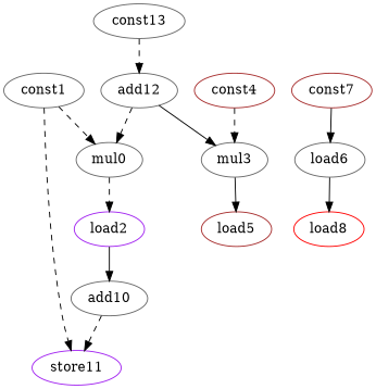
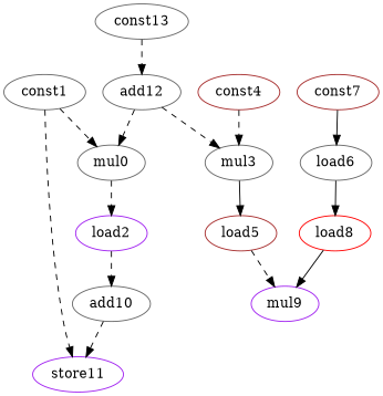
  digraph {
    node [color=gray40 opcode=load]
    edge [operand=0 style=dashed]
    mul0 [opcode=mul]
    load2 [color=purple]
    add10 [opcode=add]
    store11 [color=purple opcode=store]
    const1 [opcode=const]
    mul3 [opcode=mul]
    load5 [color=brown]
+   mul9 [color=purple opcode=mul]
    const4 [color=brown opcode=const]
    load8 [color=red]
    load6
    const7 [color=brown opcode=const]
    add12 [opcode=add]
    const13 [opcode=const]
    mul0 -> load2
-   load2 -> add10 [operand=1 style=solid]
+   load2 -> add10 [operand=1]
    add10 -> store11
    const1 -> mul0
    const1 -> store11 [operand=1]
    mul3 -> load5 [style=solid]
+   load5 -> mul9 [operand=1]
    const4 -> mul3
+   load8 -> mul9 [style=solid]
    load6 -> load8 [style=solid]
    const7 -> load6 [style=solid]
    add12 -> mul0 [operand=1]
-   add12 -> mul3 [operand=1 style=solid]
+   add12 -> mul3 [operand=1]
    const13 -> add12 [operand=1]
  }
